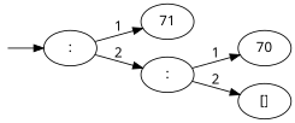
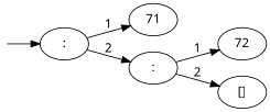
  digraph {
    rankdir=LR
    fontname="Noto Sans"
    node [fontname="Noto Sans"]
    edge [fontname="Noto Sans"]
    Start2 [shape=point style=invis]
    n2 [label=":"]
    71
    n4 [label=":"]
-   72 [label=70]
+   72
    "[]"
    Start2 -> n2
    n2 -> 71 [label=1]
    n2 -> n4 [label=2]
    n4 -> 72 [label=1]
    n4 -> "[]" [label=2]
  }
